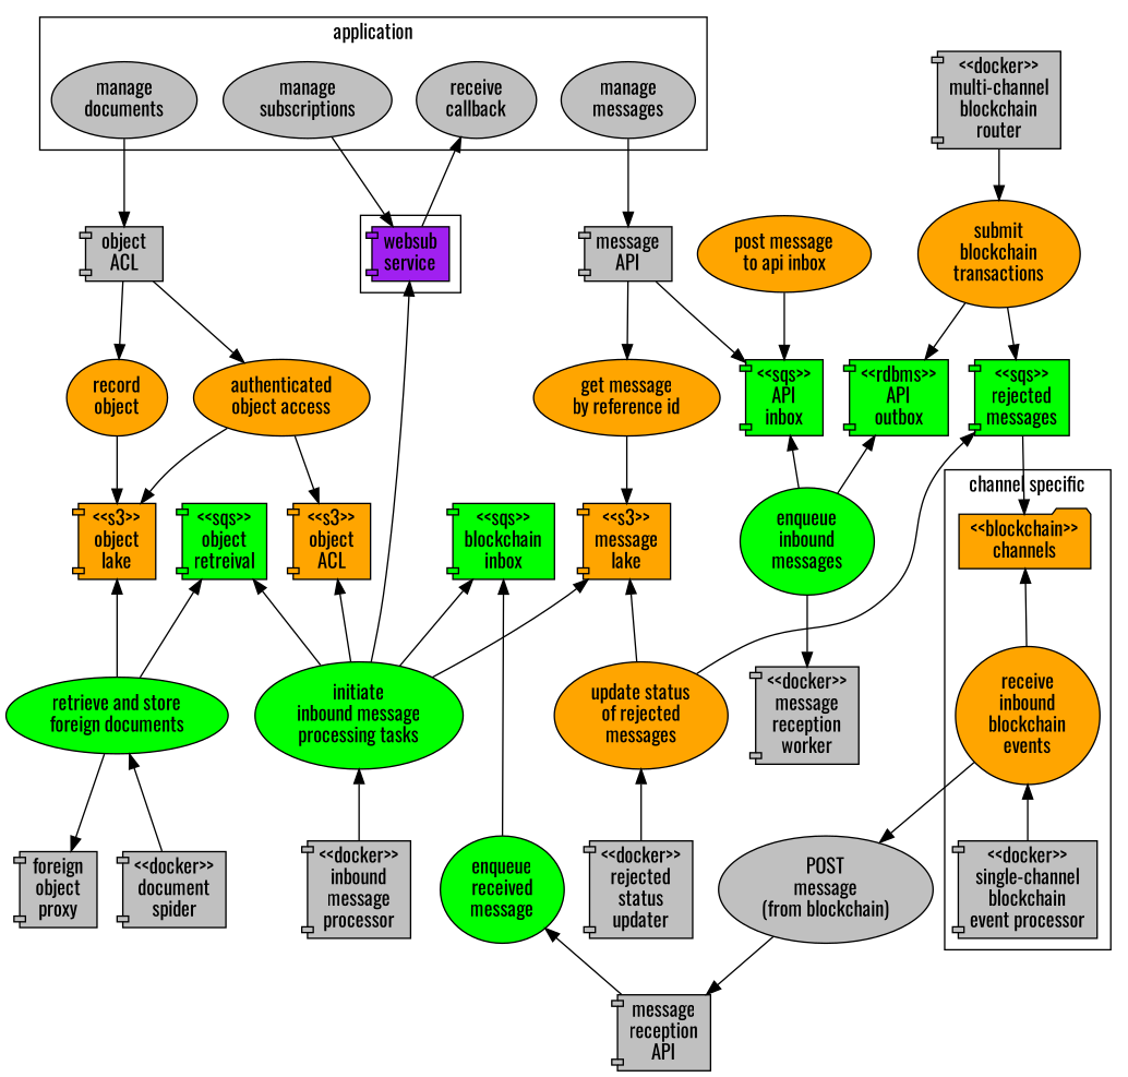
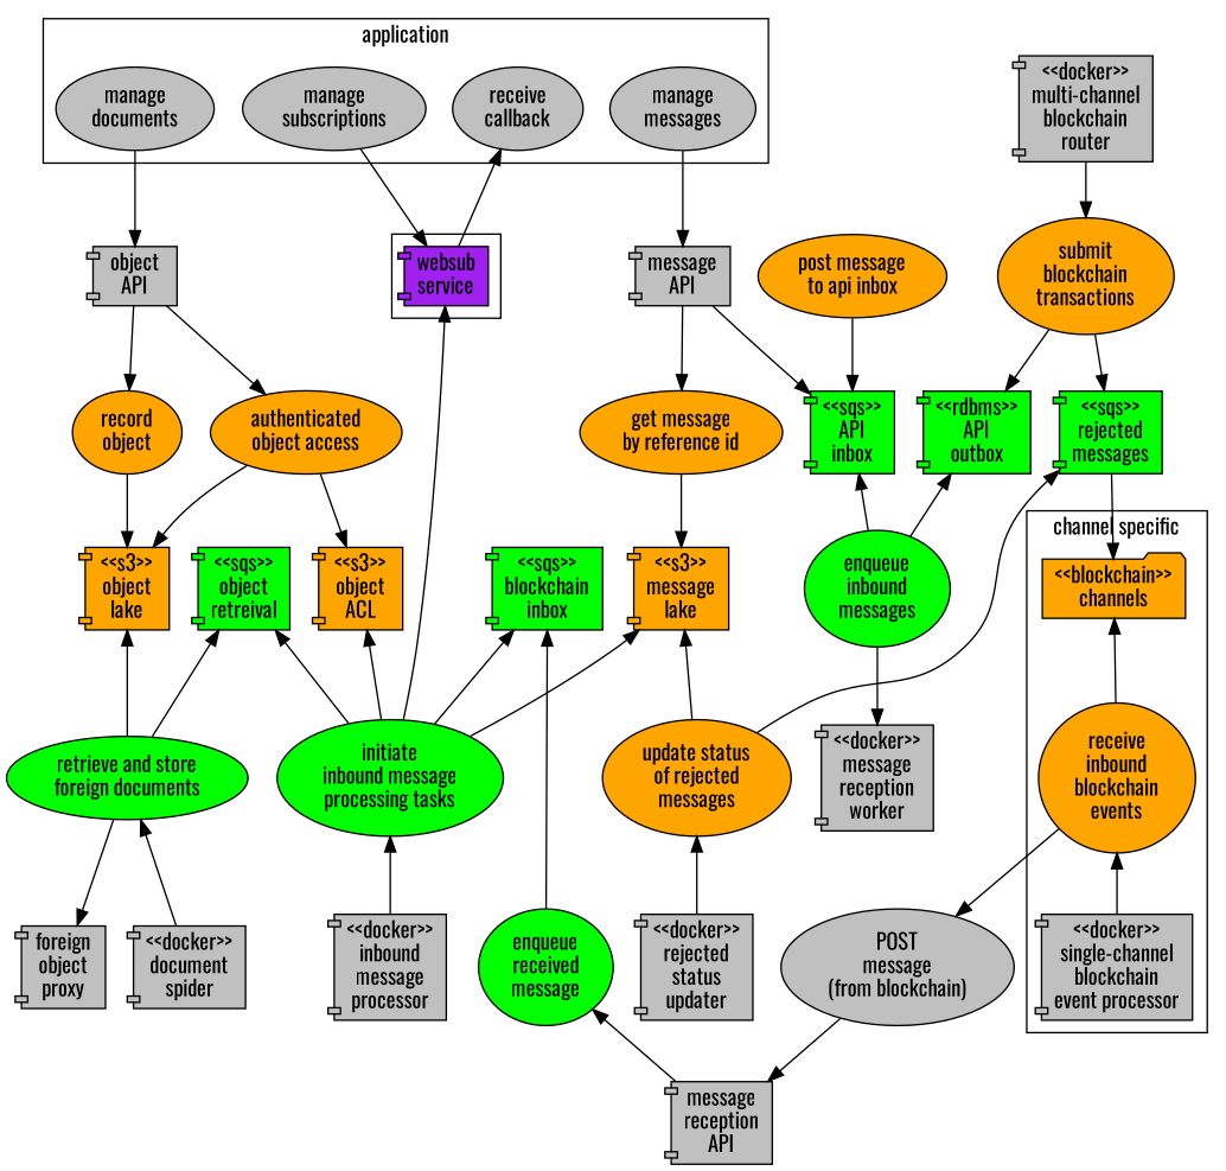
  digraph {
    fontname=Oswald
    node [fillcolor=grey fontname=Oswald shape=component style=filled]
    edge [fontname=Oswald]
    n1 [label="manage\ndocuments" shape=ellipse]
    n2 [label="manage\nsubscriptions" shape=ellipse]
    n3 [label="manage\nmessages" shape=ellipse]
    n4 [label="receive\ncallback" shape=ellipse]
    n5 [fillcolor=purple label="websub\nservice"]
    n6 [fillcolor=orange label="<<blockchain>>\nchannels" shape=folder]
    n7 [label="<<docker>>\nsingle-channel\nblockchain\nevent processor"]
    n8 [fillcolor=orange label="receive\ninbound\nblockchain\nevents" shape=ellipse]
-   n9 [label="object\nACL"]
+   n9 [label="object\nAPI"]
    n10 [label="message\nAPI"]
    n11 [fillcolor=green label="initiate\ninbound message\nprocessing tasks" shape=ellipse]
    n12 [label="POST\nmessage\n(from blockchain)" shape=ellipse]
    n13 [fillcolor=orange label="authenticated\nobject access" shape=ellipse]
    n14 [fillcolor=orange label="record\nobject" shape=ellipse]
    n15 [fillcolor=orange label="get message\nby reference id" shape=ellipse]
    n16 [fillcolor=green label="<<sqs>>\nAPI\ninbox"]
    n17 [fillcolor=orange label="<<s3>>\nobject\nlake"]
    n18 [fillcolor=orange label="<<s3>>\nobject\nACL"]
    n19 [fillcolor=orange label="post message\nto api inbox" shape=ellipse]
    n20 [fillcolor=orange label="<<s3>>\nmessage\nlake"]
    n21 [fillcolor=green label="<<rdbms>>\nAPI\noutbox"]
    n22 [fillcolor=green label="enqueue\ninbound\nmessages" shape=ellipse]
    n23 [label="<<docker>>\nmessage\nreception\nworker"]
    n24 [fillcolor=green label="<<sqs>>\nblockchain\ninbox"]
    n25 [fillcolor=green label="enqueue\nreceived\nmessage" shape=ellipse]
    n26 [label="<<docker>>\ninbound\nmessage\nprocessor"]
    n27 [label="message\nreception\nAPI"]
    n28 [fillcolor=orange label="update status\nof rejected\nmessages" shape=ellipse]
    n29 [label="<<docker>>\nrejected\nstatus\nupdater"]
    n30 [fillcolor=green label="retrieve and store\nforeign documents" shape=ellipse]
    n31 [label="foreign\nobject\nproxy"]
    n32 [label="<<docker>>\ndocument\nspider"]
    n33 [fillcolor=green label="<<sqs>>\nobject\nretreival"]
    n34 [label="<<docker>>\nmulti-channel\nblockchain\nrouter"]
    n35 [fillcolor=orange label="submit\nblockchain\ntransactions" shape=ellipse]
    n36 [fillcolor=green label="<<sqs>>\nrejected\nmessages"]
    subgraph cluster_1 {
      label=application
      n1
      n2
      n3
      n4
    }
    subgraph cluster_2 {
      n5
    }
    subgraph cluster_3 {
      label="channel specific"
      n6
      n7
      n8
    }
    n1 -> n9
    n2 -> n5
    n3 -> n10
    n4 -> n5 [dir=back]
    n5 -> n11 [dir=back]
    n6 -> n8 [dir=back]
    n8 -> n7 [dir=back]
    n8 -> n12
    n9 -> n13
    n9 -> n14
    n10 -> n15
    n10 -> n16
    n11 -> n26 [dir=back]
    n12 -> n27
    n13 -> n17
    n13 -> n18
    n14 -> n17
    n15 -> n20
    n16 -> n22 [dir=back]
    n17 -> n30 [dir=back]
    n18 -> n11 [dir=back]
    n19 -> n16
    n20 -> n11 [dir=back]
    n20 -> n28 [dir=back]
    n21 -> n22 [dir=back]
    n22 -> n23
    n24 -> n11 [dir=back]
    n24 -> n25 [dir=back]
    n25 -> n27 [dir=back]
    n28 -> n29 [dir=back]
    n30 -> n31
    n30 -> n32 [dir=back]
    n33 -> n11 [dir=back]
    n33 -> n30 [dir=back]
    n34 -> n35
    n35 -> n21
    n35 -> n36
    n36 -> n6
    n36 -> n28 [dir=back]
  }
